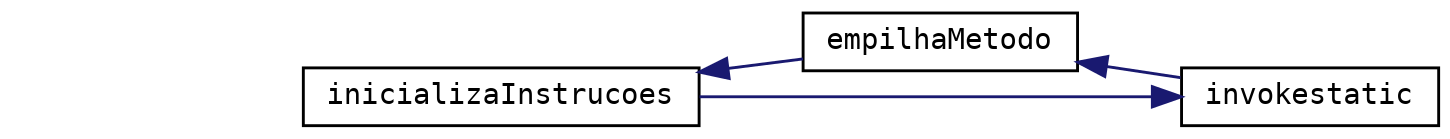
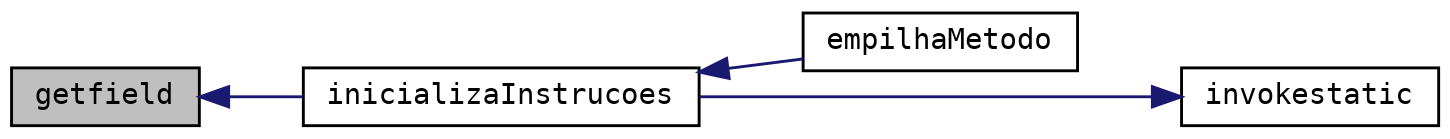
  digraph {
    fontname="DejaVu Sans Mono"
    rankdir=LR
    node [color=black fillcolor=white fontname="DejaVu Sans Mono" fontsize=10 shape=record style=filled]
    edge [color=midnightblue dir=back fontname="DejaVu Sans Mono" fontsize=10 labelfontname=Helvetica labelfontsize=10 style=solid]
+   n1 [fillcolor=grey75 fontcolor=black height=0.2 label=getfield width=0.4]
    n2 [height=0.2 label=inicializaInstrucoes width=0.4]
    n3 [height=0.2 label=empilhaMetodo width=0.4]
    n4 [height=0.2 label=invokestatic width=0.4]
+   n1 -> n2
    n2 -> n3
-   n3 -> n4
    n4 -> n2
  }
